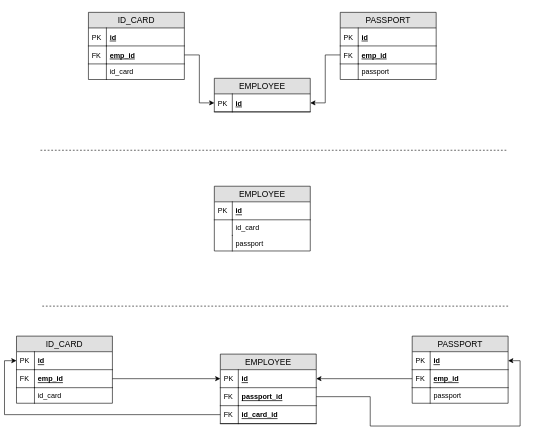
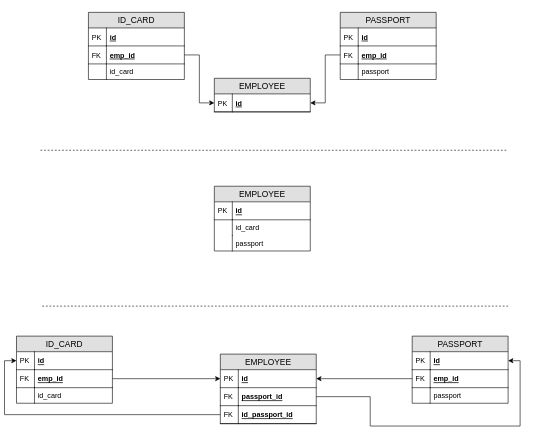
  <mxCell id="0" />
  <mxCell id="1" parent="0" />
  <mxCell id="2" value="EMPLOYEE" style="swimlane;fontStyle=0;childLayout=stackLayout;horizontal=1;startSize=26;fillColor=#e0e0e0;horizontalStack=0;resizeParent=1;resizeParentMax=0;resizeLast=0;collapsible=1;marginBottom=0;swimlaneFillColor=#ffffff;align=center;fontSize=14;" vertex="1" parent="1"><mxGeometry x="350" y="130" width="160" height="56" as="geometry" /></mxCell>
  <mxCell id="3" value="id" style="shape=partialRectangle;top=0;left=0;right=0;bottom=1;align=left;verticalAlign=middle;fillColor=none;spacingLeft=34;spacingRight=4;overflow=hidden;rotatable=0;points=[[0,0.5],[1,0.5]];portConstraint=eastwest;dropTarget=0;fontStyle=5;fontSize=12;" vertex="1" parent="2"><mxGeometry y="26" width="160" height="30" as="geometry" /></mxCell>
  <mxCell id="4" value="PK" style="shape=partialRectangle;top=0;left=0;bottom=0;fillColor=none;align=left;verticalAlign=middle;spacingLeft=4;spacingRight=4;overflow=hidden;rotatable=0;points=[];portConstraint=eastwest;part=1;fontSize=12;" vertex="1" connectable="0" parent="3"><mxGeometry width="30" height="30" as="geometry" /></mxCell>
  <mxCell id="5" value="ID_CARD" style="swimlane;fontStyle=0;childLayout=stackLayout;horizontal=1;startSize=26;fillColor=#e0e0e0;horizontalStack=0;resizeParent=1;resizeParentMax=0;resizeLast=0;collapsible=1;marginBottom=0;swimlaneFillColor=#ffffff;align=center;fontSize=14;" vertex="1" parent="1"><mxGeometry x="140" y="20" width="160" height="112" as="geometry" /></mxCell>
  <mxCell id="6" value="id" style="shape=partialRectangle;top=0;left=0;right=0;bottom=1;align=left;verticalAlign=middle;fillColor=none;spacingLeft=34;spacingRight=4;overflow=hidden;rotatable=0;points=[[0,0.5],[1,0.5]];portConstraint=eastwest;dropTarget=0;fontStyle=5;fontSize=12;" vertex="1" parent="5"><mxGeometry y="26" width="160" height="30" as="geometry" /></mxCell>
  <mxCell id="7" value="PK" style="shape=partialRectangle;top=0;left=0;bottom=0;fillColor=none;align=left;verticalAlign=middle;spacingLeft=4;spacingRight=4;overflow=hidden;rotatable=0;points=[];portConstraint=eastwest;part=1;fontSize=12;" vertex="1" connectable="0" parent="6"><mxGeometry width="30" height="30" as="geometry" /></mxCell>
  <mxCell id="8" value="emp_id" style="shape=partialRectangle;top=0;left=0;right=0;bottom=1;align=left;verticalAlign=middle;fillColor=none;spacingLeft=34;spacingRight=4;overflow=hidden;rotatable=0;points=[[0,0.5],[1,0.5]];portConstraint=eastwest;dropTarget=0;fontStyle=5;fontSize=12;" vertex="1" parent="5"><mxGeometry y="56" width="160" height="30" as="geometry" /></mxCell>
  <mxCell id="9" value="FK" style="shape=partialRectangle;top=0;left=0;bottom=0;fillColor=none;align=left;verticalAlign=middle;spacingLeft=4;spacingRight=4;overflow=hidden;rotatable=0;points=[];portConstraint=eastwest;part=1;fontSize=12;" vertex="1" connectable="0" parent="8"><mxGeometry width="30" height="30" as="geometry" /></mxCell>
  <mxCell id="10" value="id_card" style="shape=partialRectangle;top=0;left=0;right=0;bottom=0;align=left;verticalAlign=top;fillColor=none;spacingLeft=34;spacingRight=4;overflow=hidden;rotatable=0;points=[[0,0.5],[1,0.5]];portConstraint=eastwest;dropTarget=0;fontSize=12;" vertex="1" parent="5"><mxGeometry y="86" width="160" height="26" as="geometry" /></mxCell>
  <mxCell id="11" value="" style="shape=partialRectangle;top=0;left=0;bottom=0;fillColor=none;align=left;verticalAlign=top;spacingLeft=4;spacingRight=4;overflow=hidden;rotatable=0;points=[];portConstraint=eastwest;part=1;fontSize=12;" vertex="1" connectable="0" parent="10"><mxGeometry width="30" height="26" as="geometry" /></mxCell>
  <mxCell id="12" value="PASSPORT" style="swimlane;fontStyle=0;childLayout=stackLayout;horizontal=1;startSize=26;fillColor=#e0e0e0;horizontalStack=0;resizeParent=1;resizeParentMax=0;resizeLast=0;collapsible=1;marginBottom=0;swimlaneFillColor=#ffffff;align=center;fontSize=14;" vertex="1" parent="1"><mxGeometry x="560" y="20" width="160" height="112" as="geometry" /></mxCell>
  <mxCell id="13" value="id" style="shape=partialRectangle;top=0;left=0;right=0;bottom=1;align=left;verticalAlign=middle;fillColor=none;spacingLeft=34;spacingRight=4;overflow=hidden;rotatable=0;points=[[0,0.5],[1,0.5]];portConstraint=eastwest;dropTarget=0;fontStyle=5;fontSize=12;" vertex="1" parent="12"><mxGeometry y="26" width="160" height="30" as="geometry" /></mxCell>
  <mxCell id="14" value="PK" style="shape=partialRectangle;top=0;left=0;bottom=0;fillColor=none;align=left;verticalAlign=middle;spacingLeft=4;spacingRight=4;overflow=hidden;rotatable=0;points=[];portConstraint=eastwest;part=1;fontSize=12;" vertex="1" connectable="0" parent="13"><mxGeometry width="30" height="30" as="geometry" /></mxCell>
  <mxCell id="15" value="emp_id" style="shape=partialRectangle;top=0;left=0;right=0;bottom=1;align=left;verticalAlign=middle;fillColor=none;spacingLeft=34;spacingRight=4;overflow=hidden;rotatable=0;points=[[0,0.5],[1,0.5]];portConstraint=eastwest;dropTarget=0;fontStyle=5;fontSize=12;" vertex="1" parent="12"><mxGeometry y="56" width="160" height="30" as="geometry" /></mxCell>
  <mxCell id="16" value="FK" style="shape=partialRectangle;top=0;left=0;bottom=0;fillColor=none;align=left;verticalAlign=middle;spacingLeft=4;spacingRight=4;overflow=hidden;rotatable=0;points=[];portConstraint=eastwest;part=1;fontSize=12;" vertex="1" connectable="0" parent="15"><mxGeometry width="30" height="30" as="geometry" /></mxCell>
  <mxCell id="17" value="passport" style="shape=partialRectangle;top=0;left=0;right=0;bottom=0;align=left;verticalAlign=top;fillColor=none;spacingLeft=34;spacingRight=4;overflow=hidden;rotatable=0;points=[[0,0.5],[1,0.5]];portConstraint=eastwest;dropTarget=0;fontSize=12;" vertex="1" parent="12"><mxGeometry y="86" width="160" height="26" as="geometry" /></mxCell>
  <mxCell id="18" value="" style="shape=partialRectangle;top=0;left=0;bottom=0;fillColor=none;align=left;verticalAlign=top;spacingLeft=4;spacingRight=4;overflow=hidden;rotatable=0;points=[];portConstraint=eastwest;part=1;fontSize=12;" vertex="1" connectable="0" parent="17"><mxGeometry width="30" height="26" as="geometry" /></mxCell>
  <mxCell id="19" style="edgeStyle=orthogonalEdgeStyle;rounded=0;orthogonalLoop=1;jettySize=auto;html=1;exitX=1;exitY=0.5;exitDx=0;exitDy=0;entryX=0;entryY=0.5;entryDx=0;entryDy=0;" edge="1" parent="1" source="8" target="3"><mxGeometry relative="1" as="geometry" /></mxCell>
  <mxCell id="20" style="edgeStyle=orthogonalEdgeStyle;rounded=0;orthogonalLoop=1;jettySize=auto;html=1;exitX=0;exitY=0.5;exitDx=0;exitDy=0;entryX=1;entryY=0.5;entryDx=0;entryDy=0;" edge="1" parent="1" source="15" target="3"><mxGeometry relative="1" as="geometry" /></mxCell>
  <mxCell id="21" value="EMPLOYEE" style="swimlane;fontStyle=0;childLayout=stackLayout;horizontal=1;startSize=26;fillColor=#e0e0e0;horizontalStack=0;resizeParent=1;resizeParentMax=0;resizeLast=0;collapsible=1;marginBottom=0;swimlaneFillColor=#ffffff;align=center;fontSize=14;" vertex="1" parent="1"><mxGeometry x="350" y="310" width="160" height="108" as="geometry" /></mxCell>
  <mxCell id="22" value="id" style="shape=partialRectangle;top=0;left=0;right=0;bottom=1;align=left;verticalAlign=middle;fillColor=none;spacingLeft=34;spacingRight=4;overflow=hidden;rotatable=0;points=[[0,0.5],[1,0.5]];portConstraint=eastwest;dropTarget=0;fontStyle=5;fontSize=12;" vertex="1" parent="21"><mxGeometry y="26" width="160" height="30" as="geometry" /></mxCell>
  <mxCell id="23" value="PK" style="shape=partialRectangle;top=0;left=0;bottom=0;fillColor=none;align=left;verticalAlign=middle;spacingLeft=4;spacingRight=4;overflow=hidden;rotatable=0;points=[];portConstraint=eastwest;part=1;fontSize=12;" vertex="1" connectable="0" parent="22"><mxGeometry width="30" height="30" as="geometry" /></mxCell>
  <mxCell id="24" value="id_card" style="shape=partialRectangle;top=0;left=0;right=0;bottom=0;align=left;verticalAlign=top;fillColor=none;spacingLeft=34;spacingRight=4;overflow=hidden;rotatable=0;points=[[0,0.5],[1,0.5]];portConstraint=eastwest;dropTarget=0;fontSize=12;" vertex="1" parent="21"><mxGeometry y="56" width="160" height="26" as="geometry" /></mxCell>
  <mxCell id="25" value="" style="shape=partialRectangle;top=0;left=0;bottom=0;fillColor=none;align=left;verticalAlign=top;spacingLeft=4;spacingRight=4;overflow=hidden;rotatable=0;points=[];portConstraint=eastwest;part=1;fontSize=12;" vertex="1" connectable="0" parent="24"><mxGeometry width="30" height="26" as="geometry" /></mxCell>
  <mxCell id="26" value="passport" style="shape=partialRectangle;top=0;left=0;right=0;bottom=0;align=left;verticalAlign=top;fillColor=none;spacingLeft=34;spacingRight=4;overflow=hidden;rotatable=0;points=[[0,0.5],[1,0.5]];portConstraint=eastwest;dropTarget=0;fontSize=12;" vertex="1" parent="21"><mxGeometry y="82" width="160" height="26" as="geometry" /></mxCell>
  <mxCell id="27" value="" style="shape=partialRectangle;top=0;left=0;bottom=0;fillColor=none;align=left;verticalAlign=top;spacingLeft=4;spacingRight=4;overflow=hidden;rotatable=0;points=[];portConstraint=eastwest;part=1;fontSize=12;" vertex="1" connectable="0" parent="26"><mxGeometry width="30" height="26" as="geometry" /></mxCell>
  <mxCell id="28" value="EMPLOYEE" style="swimlane;fontStyle=0;childLayout=stackLayout;horizontal=1;startSize=26;fillColor=#e0e0e0;horizontalStack=0;resizeParent=1;resizeParentMax=0;resizeLast=0;collapsible=1;marginBottom=0;swimlaneFillColor=#ffffff;align=center;fontSize=14;" vertex="1" parent="1"><mxGeometry x="360" y="590" width="160" height="116" as="geometry" /></mxCell>
  <mxCell id="29" value="id" style="shape=partialRectangle;top=0;left=0;right=0;bottom=1;align=left;verticalAlign=middle;fillColor=none;spacingLeft=34;spacingRight=4;overflow=hidden;rotatable=0;points=[[0,0.5],[1,0.5]];portConstraint=eastwest;dropTarget=0;fontStyle=5;fontSize=12;" vertex="1" parent="28"><mxGeometry y="26" width="160" height="30" as="geometry" /></mxCell>
  <mxCell id="30" value="PK" style="shape=partialRectangle;top=0;left=0;bottom=0;fillColor=none;align=left;verticalAlign=middle;spacingLeft=4;spacingRight=4;overflow=hidden;rotatable=0;points=[];portConstraint=eastwest;part=1;fontSize=12;" vertex="1" connectable="0" parent="29"><mxGeometry width="30" height="30" as="geometry" /></mxCell>
  <mxCell id="31" value="passport_id" style="shape=partialRectangle;top=0;left=0;right=0;bottom=1;align=left;verticalAlign=middle;fillColor=none;spacingLeft=34;spacingRight=4;overflow=hidden;rotatable=0;points=[[0,0.5],[1,0.5]];portConstraint=eastwest;dropTarget=0;fontStyle=5;fontSize=12;" vertex="1" parent="28"><mxGeometry y="56" width="160" height="30" as="geometry" /></mxCell>
  <mxCell id="32" value="FK" style="shape=partialRectangle;top=0;left=0;bottom=0;fillColor=none;align=left;verticalAlign=middle;spacingLeft=4;spacingRight=4;overflow=hidden;rotatable=0;points=[];portConstraint=eastwest;part=1;fontSize=12;" vertex="1" connectable="0" parent="31"><mxGeometry width="30" height="30" as="geometry" /></mxCell>
- <mxCell id="33" value="id_card_id" style="shape=partialRectangle;top=0;left=0;right=0;bottom=1;align=left;verticalAlign=middle;fillColor=none;spacingLeft=34;spacingRight=4;overflow=hidden;rotatable=0;points=[[0,0.5],[1,0.5]];portConstraint=eastwest;dropTarget=0;fontStyle=5;fontSize=12;" vertex="1" parent="28"><mxGeometry y="86" width="160" height="30" as="geometry" /></mxCell>
+ <mxCell id="33" value="id_passport_id" style="shape=partialRectangle;top=0;left=0;right=0;bottom=1;align=left;verticalAlign=middle;fillColor=none;spacingLeft=34;spacingRight=4;overflow=hidden;rotatable=0;points=[[0,0.5],[1,0.5]];portConstraint=eastwest;dropTarget=0;fontStyle=5;fontSize=12;" vertex="1" parent="28"><mxGeometry y="86" width="160" height="30" as="geometry" /></mxCell>
  <mxCell id="34" value="FK" style="shape=partialRectangle;top=0;left=0;bottom=0;fillColor=none;align=left;verticalAlign=middle;spacingLeft=4;spacingRight=4;overflow=hidden;rotatable=0;points=[];portConstraint=eastwest;part=1;fontSize=12;" vertex="1" connectable="0" parent="33"><mxGeometry width="30" height="30" as="geometry" /></mxCell>
  <mxCell id="35" value="ID_CARD" style="swimlane;fontStyle=0;childLayout=stackLayout;horizontal=1;startSize=26;fillColor=#e0e0e0;horizontalStack=0;resizeParent=1;resizeParentMax=0;resizeLast=0;collapsible=1;marginBottom=0;swimlaneFillColor=#ffffff;align=center;fontSize=14;" vertex="1" parent="1"><mxGeometry x="20" y="560" width="160" height="112" as="geometry" /></mxCell>
  <mxCell id="36" value="id" style="shape=partialRectangle;top=0;left=0;right=0;bottom=1;align=left;verticalAlign=middle;fillColor=none;spacingLeft=34;spacingRight=4;overflow=hidden;rotatable=0;points=[[0,0.5],[1,0.5]];portConstraint=eastwest;dropTarget=0;fontStyle=5;fontSize=12;" vertex="1" parent="35"><mxGeometry y="26" width="160" height="30" as="geometry" /></mxCell>
  <mxCell id="37" value="PK" style="shape=partialRectangle;top=0;left=0;bottom=0;fillColor=none;align=left;verticalAlign=middle;spacingLeft=4;spacingRight=4;overflow=hidden;rotatable=0;points=[];portConstraint=eastwest;part=1;fontSize=12;" vertex="1" connectable="0" parent="36"><mxGeometry width="30" height="30" as="geometry" /></mxCell>
  <mxCell id="38" value="emp_id" style="shape=partialRectangle;top=0;left=0;right=0;bottom=1;align=left;verticalAlign=middle;fillColor=none;spacingLeft=34;spacingRight=4;overflow=hidden;rotatable=0;points=[[0,0.5],[1,0.5]];portConstraint=eastwest;dropTarget=0;fontStyle=5;fontSize=12;" vertex="1" parent="35"><mxGeometry y="56" width="160" height="30" as="geometry" /></mxCell>
  <mxCell id="39" value="FK" style="shape=partialRectangle;top=0;left=0;bottom=0;fillColor=none;align=left;verticalAlign=middle;spacingLeft=4;spacingRight=4;overflow=hidden;rotatable=0;points=[];portConstraint=eastwest;part=1;fontSize=12;" vertex="1" connectable="0" parent="38"><mxGeometry width="30" height="30" as="geometry" /></mxCell>
  <mxCell id="40" value="id_card" style="shape=partialRectangle;top=0;left=0;right=0;bottom=0;align=left;verticalAlign=top;fillColor=none;spacingLeft=34;spacingRight=4;overflow=hidden;rotatable=0;points=[[0,0.5],[1,0.5]];portConstraint=eastwest;dropTarget=0;fontSize=12;" vertex="1" parent="35"><mxGeometry y="86" width="160" height="26" as="geometry" /></mxCell>
  <mxCell id="41" value="" style="shape=partialRectangle;top=0;left=0;bottom=0;fillColor=none;align=left;verticalAlign=top;spacingLeft=4;spacingRight=4;overflow=hidden;rotatable=0;points=[];portConstraint=eastwest;part=1;fontSize=12;" vertex="1" connectable="0" parent="40"><mxGeometry width="30" height="26" as="geometry" /></mxCell>
  <mxCell id="42" value="PASSPORT" style="swimlane;fontStyle=0;childLayout=stackLayout;horizontal=1;startSize=26;fillColor=#e0e0e0;horizontalStack=0;resizeParent=1;resizeParentMax=0;resizeLast=0;collapsible=1;marginBottom=0;swimlaneFillColor=#ffffff;align=center;fontSize=14;" vertex="1" parent="1"><mxGeometry x="680" y="560" width="160" height="112" as="geometry" /></mxCell>
  <mxCell id="43" value="id" style="shape=partialRectangle;top=0;left=0;right=0;bottom=1;align=left;verticalAlign=middle;fillColor=none;spacingLeft=34;spacingRight=4;overflow=hidden;rotatable=0;points=[[0,0.5],[1,0.5]];portConstraint=eastwest;dropTarget=0;fontStyle=5;fontSize=12;" vertex="1" parent="42"><mxGeometry y="26" width="160" height="30" as="geometry" /></mxCell>
  <mxCell id="44" value="PK" style="shape=partialRectangle;top=0;left=0;bottom=0;fillColor=none;align=left;verticalAlign=middle;spacingLeft=4;spacingRight=4;overflow=hidden;rotatable=0;points=[];portConstraint=eastwest;part=1;fontSize=12;" vertex="1" connectable="0" parent="43"><mxGeometry width="30" height="30" as="geometry" /></mxCell>
  <mxCell id="45" value="emp_id" style="shape=partialRectangle;top=0;left=0;right=0;bottom=1;align=left;verticalAlign=middle;fillColor=none;spacingLeft=34;spacingRight=4;overflow=hidden;rotatable=0;points=[[0,0.5],[1,0.5]];portConstraint=eastwest;dropTarget=0;fontStyle=5;fontSize=12;" vertex="1" parent="42"><mxGeometry y="56" width="160" height="30" as="geometry" /></mxCell>
  <mxCell id="46" value="FK" style="shape=partialRectangle;top=0;left=0;bottom=0;fillColor=none;align=left;verticalAlign=middle;spacingLeft=4;spacingRight=4;overflow=hidden;rotatable=0;points=[];portConstraint=eastwest;part=1;fontSize=12;" vertex="1" connectable="0" parent="45"><mxGeometry width="30" height="30" as="geometry" /></mxCell>
  <mxCell id="47" value="passport" style="shape=partialRectangle;top=0;left=0;right=0;bottom=0;align=left;verticalAlign=top;fillColor=none;spacingLeft=34;spacingRight=4;overflow=hidden;rotatable=0;points=[[0,0.5],[1,0.5]];portConstraint=eastwest;dropTarget=0;fontSize=12;" vertex="1" parent="42"><mxGeometry y="86" width="160" height="26" as="geometry" /></mxCell>
  <mxCell id="48" value="" style="shape=partialRectangle;top=0;left=0;bottom=0;fillColor=none;align=left;verticalAlign=top;spacingLeft=4;spacingRight=4;overflow=hidden;rotatable=0;points=[];portConstraint=eastwest;part=1;fontSize=12;" vertex="1" connectable="0" parent="47"><mxGeometry width="30" height="26" as="geometry" /></mxCell>
  <mxCell id="49" style="edgeStyle=orthogonalEdgeStyle;rounded=0;orthogonalLoop=1;jettySize=auto;html=1;exitX=1;exitY=0.5;exitDx=0;exitDy=0;entryX=0;entryY=0.5;entryDx=0;entryDy=0;" edge="1" parent="1" source="38" target="29"><mxGeometry relative="1" as="geometry" /></mxCell>
  <mxCell id="50" style="edgeStyle=orthogonalEdgeStyle;rounded=0;orthogonalLoop=1;jettySize=auto;html=1;exitX=0;exitY=0.5;exitDx=0;exitDy=0;entryX=1;entryY=0.5;entryDx=0;entryDy=0;" edge="1" parent="1" source="45" target="29"><mxGeometry relative="1" as="geometry" /></mxCell>
  <mxCell id="51" style="edgeStyle=orthogonalEdgeStyle;rounded=0;orthogonalLoop=1;jettySize=auto;html=1;exitX=1;exitY=0.5;exitDx=0;exitDy=0;entryX=1;entryY=0.5;entryDx=0;entryDy=0;" edge="1" parent="1" source="31" target="43"><mxGeometry relative="1" as="geometry"><Array as="points"><mxPoint x="610" y="661" /><mxPoint x="610" y="710" /><mxPoint x="860" y="710" /><mxPoint x="860" y="601" /></Array></mxGeometry></mxCell>
  <mxCell id="52" style="edgeStyle=orthogonalEdgeStyle;rounded=0;orthogonalLoop=1;jettySize=auto;html=1;exitX=0;exitY=0.5;exitDx=0;exitDy=0;entryX=0;entryY=0.5;entryDx=0;entryDy=0;" edge="1" parent="1" source="33" target="36"><mxGeometry relative="1" as="geometry" /></mxCell>
  <mxCell id="53" value="" style="endArrow=none;dashed=1;html=1;" edge="1" parent="1"><mxGeometry width="50" height="50" relative="1" as="geometry"><mxPoint x="60" y="250" as="sourcePoint" /><mxPoint x="840" y="250" as="targetPoint" /></mxGeometry></mxCell>
  <mxCell id="54" value="" style="endArrow=none;dashed=1;html=1;" edge="1" parent="1"><mxGeometry width="50" height="50" relative="1" as="geometry"><mxPoint x="840" y="510" as="sourcePoint" /><mxPoint x="60" y="510" as="targetPoint" /><Array as="points"><mxPoint x="60" y="510" /></Array></mxGeometry></mxCell>
